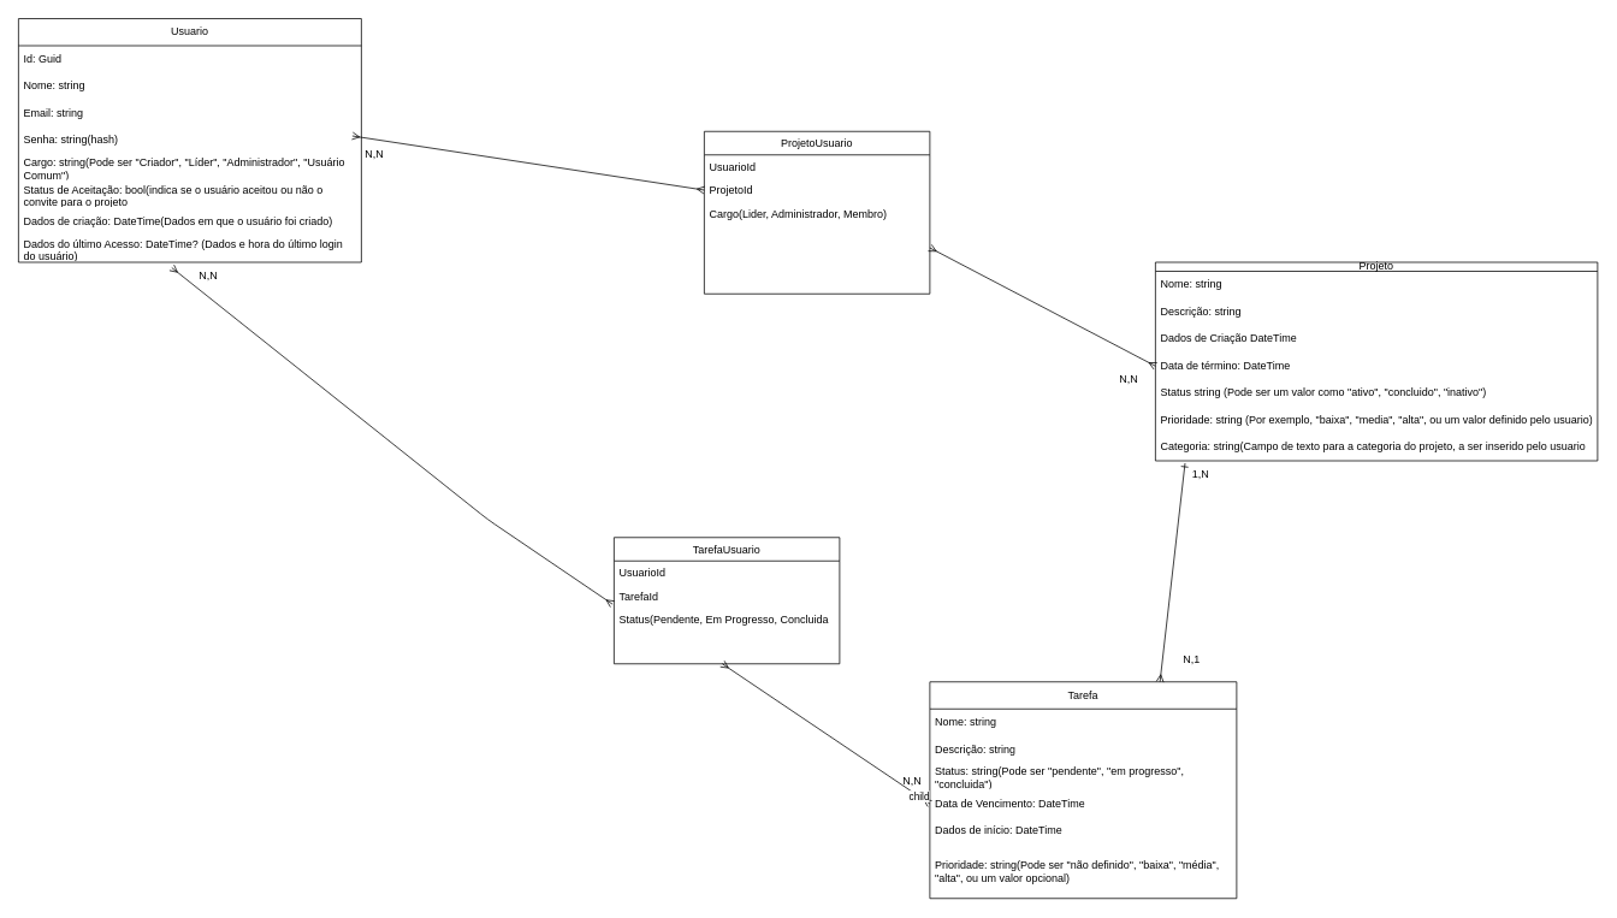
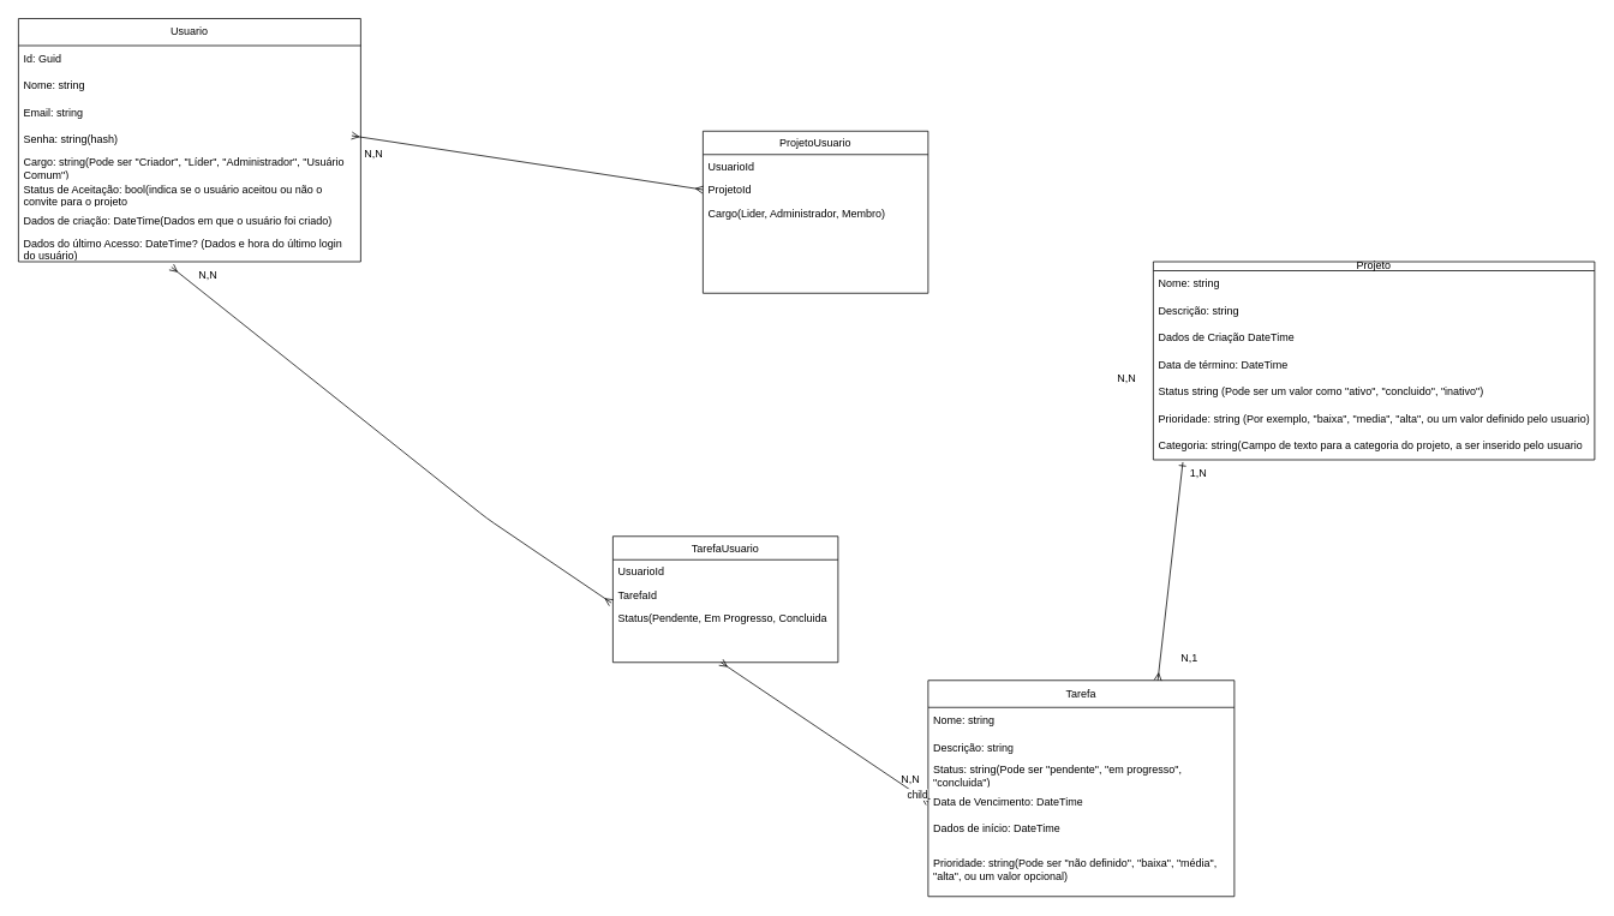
  <mxCell id="0" />
  <mxCell id="1" parent="0" />
  <mxCell id="2" value="Usuario" style="swimlane;fontStyle=0;childLayout=stackLayout;horizontal=1;startSize=30;horizontalStack=0;resizeParent=1;resizeParentMax=0;resizeLast=0;collapsible=1;marginBottom=0;whiteSpace=wrap;html=1;" parent="1" vertex="1"><mxGeometry x="20" y="20" width="380" height="270" as="geometry" /></mxCell>
  <mxCell id="3" value="Id: Guid" style="text;strokeColor=none;fillColor=none;align=left;verticalAlign=middle;spacingLeft=4;spacingRight=4;overflow=hidden;points=[[0,0.5],[1,0.5]];portConstraint=eastwest;rotatable=0;whiteSpace=wrap;html=1;" parent="2" vertex="1"><mxGeometry y="30" width="380" height="30" as="geometry" /></mxCell>
  <mxCell id="4" value="Nome: string" style="text;strokeColor=none;fillColor=none;align=left;verticalAlign=middle;spacingLeft=4;spacingRight=4;overflow=hidden;points=[[0,0.5],[1,0.5]];portConstraint=eastwest;rotatable=0;whiteSpace=wrap;html=1;" parent="2" vertex="1"><mxGeometry y="60" width="380" height="30" as="geometry" /></mxCell>
  <mxCell id="5" value="Email: string" style="text;strokeColor=none;fillColor=none;align=left;verticalAlign=middle;spacingLeft=4;spacingRight=4;overflow=hidden;points=[[0,0.5],[1,0.5]];portConstraint=eastwest;rotatable=0;whiteSpace=wrap;html=1;" parent="2" vertex="1"><mxGeometry y="90" width="380" height="30" as="geometry" /></mxCell>
  <mxCell id="6" value="Senha: string(hash)" style="text;strokeColor=none;fillColor=none;align=left;verticalAlign=middle;spacingLeft=4;spacingRight=4;overflow=hidden;points=[[0,0.5],[1,0.5]];portConstraint=eastwest;rotatable=0;whiteSpace=wrap;html=1;" parent="2" vertex="1"><mxGeometry y="120" width="380" height="30" as="geometry" /></mxCell>
  <mxCell id="7" value="Cargo: string(Pode ser &quot;Criador&quot;, &quot;Líder&quot;, &quot;Administrador&quot;, &quot;Usuário Comum&quot;)" style="text;strokeColor=none;fillColor=none;align=left;verticalAlign=middle;spacingLeft=4;spacingRight=4;overflow=hidden;points=[[0,0.5],[1,0.5]];portConstraint=eastwest;rotatable=0;whiteSpace=wrap;html=1;" parent="2" vertex="1"><mxGeometry y="150" width="380" height="30" as="geometry" /></mxCell>
  <mxCell id="8" value="Status de Aceitação: bool(indica se o usuário aceitou ou não o convite para o projeto" style="text;strokeColor=none;fillColor=none;align=left;verticalAlign=middle;spacingLeft=4;spacingRight=4;overflow=hidden;points=[[0,0.5],[1,0.5]];portConstraint=eastwest;rotatable=0;whiteSpace=wrap;html=1;" parent="2" vertex="1"><mxGeometry y="180" width="380" height="30" as="geometry" /></mxCell>
  <mxCell id="9" value="Dados de criação: DateTime(Dados em que o usuário foi criado)" style="text;strokeColor=none;fillColor=none;align=left;verticalAlign=middle;spacingLeft=4;spacingRight=4;overflow=hidden;points=[[0,0.5],[1,0.5]];portConstraint=eastwest;rotatable=0;whiteSpace=wrap;html=1;" parent="2" vertex="1"><mxGeometry y="210" width="380" height="30" as="geometry" /></mxCell>
  <mxCell id="10" value="Dados do último Acesso: DateTime? (Dados e hora do último login do usuário)" style="text;strokeColor=none;fillColor=none;align=left;verticalAlign=middle;spacingLeft=4;spacingRight=4;overflow=hidden;points=[[0,0.5],[1,0.5]];portConstraint=eastwest;rotatable=0;whiteSpace=wrap;html=1;" parent="2" vertex="1"><mxGeometry y="240" width="380" height="30" as="geometry" /></mxCell>
  <mxCell id="11" value="Projeto" style="swimlane;fontStyle=0;childLayout=stackLayout;horizontal=1;startSize=10;horizontalStack=0;resizeParent=1;resizeParentMax=0;resizeLast=0;collapsible=1;marginBottom=0;whiteSpace=wrap;html=1;" parent="1" vertex="1"><mxGeometry x="1280" y="290" width="490" height="220" as="geometry" /></mxCell>
  <mxCell id="12" value="Nome: string" style="text;strokeColor=none;fillColor=none;align=left;verticalAlign=middle;spacingLeft=4;spacingRight=4;overflow=hidden;points=[[0,0.5],[1,0.5]];portConstraint=eastwest;rotatable=0;whiteSpace=wrap;html=1;" parent="11" vertex="1"><mxGeometry y="10" width="490" height="30" as="geometry" /></mxCell>
  <mxCell id="13" value="Descrição: string" style="text;strokeColor=none;fillColor=none;align=left;verticalAlign=middle;spacingLeft=4;spacingRight=4;overflow=hidden;points=[[0,0.5],[1,0.5]];portConstraint=eastwest;rotatable=0;whiteSpace=wrap;html=1;" parent="11" vertex="1"><mxGeometry y="40" width="490" height="30" as="geometry" /></mxCell>
  <mxCell id="14" value="Dados de Criação DateTime" style="text;strokeColor=none;fillColor=none;align=left;verticalAlign=middle;spacingLeft=4;spacingRight=4;overflow=hidden;points=[[0,0.5],[1,0.5]];portConstraint=eastwest;rotatable=0;whiteSpace=wrap;html=1;" parent="11" vertex="1"><mxGeometry y="70" width="490" height="30" as="geometry" /></mxCell>
  <mxCell id="15" value="Data de término: DateTime" style="text;strokeColor=none;fillColor=none;align=left;verticalAlign=middle;spacingLeft=4;spacingRight=4;overflow=hidden;points=[[0,0.5],[1,0.5]];portConstraint=eastwest;rotatable=0;whiteSpace=wrap;html=1;" parent="11" vertex="1"><mxGeometry y="100" width="490" height="30" as="geometry" /></mxCell>
  <mxCell id="16" value="Status string (Pode ser um valor como &quot;ativo&quot;, &quot;concluido&quot;, &quot;inativo&quot;)" style="text;strokeColor=none;fillColor=none;align=left;verticalAlign=middle;spacingLeft=4;spacingRight=4;overflow=hidden;points=[[0,0.5],[1,0.5]];portConstraint=eastwest;rotatable=0;whiteSpace=wrap;html=1;" parent="11" vertex="1"><mxGeometry y="130" width="490" height="30" as="geometry" /></mxCell>
  <mxCell id="17" value="Prioridade: string (Por exemplo, &quot;baixa&quot;, &quot;media&quot;, &quot;alta&quot;, ou um valor definido pelo usuario)" style="text;strokeColor=none;fillColor=none;align=left;verticalAlign=middle;spacingLeft=4;spacingRight=4;overflow=hidden;points=[[0,0.5],[1,0.5]];portConstraint=eastwest;rotatable=0;whiteSpace=wrap;html=1;" parent="11" vertex="1"><mxGeometry y="160" width="490" height="30" as="geometry" /></mxCell>
  <mxCell id="18" value="Categoria: string(Campo de texto para a categoria do projeto, a ser inserido pelo usuario" style="text;strokeColor=none;fillColor=none;align=left;verticalAlign=middle;spacingLeft=4;spacingRight=4;overflow=hidden;points=[[0,0.5],[1,0.5]];portConstraint=eastwest;rotatable=0;whiteSpace=wrap;html=1;" parent="11" vertex="1"><mxGeometry y="190" width="490" height="30" as="geometry" /></mxCell>
  <mxCell id="19" value="Tarefa" style="swimlane;fontStyle=0;childLayout=stackLayout;horizontal=1;startSize=30;horizontalStack=0;resizeParent=1;resizeParentMax=0;resizeLast=0;collapsible=1;marginBottom=0;whiteSpace=wrap;html=1;" parent="1" vertex="1"><mxGeometry x="1030" y="755" width="340" height="240" as="geometry" /></mxCell>
  <mxCell id="20" value="Nome: string" style="text;strokeColor=none;fillColor=none;align=left;verticalAlign=middle;spacingLeft=4;spacingRight=4;overflow=hidden;points=[[0,0.5],[1,0.5]];portConstraint=eastwest;rotatable=0;whiteSpace=wrap;html=1;" parent="19" vertex="1"><mxGeometry y="30" width="340" height="30" as="geometry" /></mxCell>
  <mxCell id="21" value="Descrição: string" style="text;strokeColor=none;fillColor=none;align=left;verticalAlign=middle;spacingLeft=4;spacingRight=4;overflow=hidden;points=[[0,0.5],[1,0.5]];portConstraint=eastwest;rotatable=0;whiteSpace=wrap;html=1;" parent="19" vertex="1"><mxGeometry y="60" width="340" height="30" as="geometry" /></mxCell>
  <mxCell id="22" value="Status: string(Pode ser &quot;pendente&quot;, &quot;em progresso&quot;, &quot;concluida&quot;)" style="text;strokeColor=none;fillColor=none;align=left;verticalAlign=middle;spacingLeft=4;spacingRight=4;overflow=hidden;points=[[0,0.5],[1,0.5]];portConstraint=eastwest;rotatable=0;whiteSpace=wrap;html=1;" parent="19" vertex="1"><mxGeometry y="90" width="340" height="30" as="geometry" /></mxCell>
  <mxCell id="23" value="Data de Vencimento: DateTime" style="text;strokeColor=none;fillColor=none;align=left;verticalAlign=middle;spacingLeft=4;spacingRight=4;overflow=hidden;points=[[0,0.5],[1,0.5]];portConstraint=eastwest;rotatable=0;whiteSpace=wrap;html=1;" parent="19" vertex="1"><mxGeometry y="120" width="340" height="30" as="geometry" /></mxCell>
  <mxCell id="24" value="Dados de início: DateTime" style="text;strokeColor=none;fillColor=none;align=left;verticalAlign=middle;spacingLeft=4;spacingRight=4;overflow=hidden;points=[[0,0.5],[1,0.5]];portConstraint=eastwest;rotatable=0;whiteSpace=wrap;html=1;" parent="19" vertex="1"><mxGeometry y="150" width="340" height="30" as="geometry" /></mxCell>
  <mxCell id="25" value="Prioridade: string(Pode ser &quot;não definido&quot;, &quot;baixa&quot;, &quot;média&quot;, &quot;alta&quot;, ou um valor opcional)" style="text;strokeColor=none;fillColor=none;align=left;verticalAlign=middle;spacingLeft=4;spacingRight=4;overflow=hidden;points=[[0,0.5],[1,0.5]];portConstraint=eastwest;rotatable=0;whiteSpace=wrap;html=1;" parent="19" vertex="1"><mxGeometry y="180" width="340" height="60" as="geometry" /></mxCell>
  <mxCell id="26" value="" style="endArrow=ERmany;startArrow=ERmany;endFill=0;startFill=0;html=1;entryX=0;entryY=0.5;entryDx=0;entryDy=0;" parent="1" target="29" edge="1"><mxGeometry width="160" relative="1" as="geometry"><mxPoint x="390" y="150" as="sourcePoint" /><mxPoint x="780" y="184" as="targetPoint" /></mxGeometry></mxCell>
  <mxCell id="27" value="ProjetoUsuario" style="swimlane;fontStyle=0;childLayout=stackLayout;horizontal=1;startSize=26;fillColor=none;horizontalStack=0;resizeParent=1;resizeParentMax=0;resizeLast=0;collapsible=1;marginBottom=0;" parent="1" vertex="1"><mxGeometry x="780" y="145" width="250" height="180" as="geometry" /></mxCell>
  <mxCell id="28" value="UsuarioId" style="text;strokeColor=none;fillColor=none;align=left;verticalAlign=top;spacingLeft=4;spacingRight=4;overflow=hidden;rotatable=0;points=[[0,0.5],[1,0.5]];portConstraint=eastwest;" parent="27" vertex="1"><mxGeometry y="26" width="250" height="26" as="geometry" /></mxCell>
  <mxCell id="29" value="ProjetoId" style="text;strokeColor=none;fillColor=none;align=left;verticalAlign=top;spacingLeft=4;spacingRight=4;overflow=hidden;rotatable=0;points=[[0,0.5],[1,0.5]];portConstraint=eastwest;" parent="27" vertex="1"><mxGeometry y="52" width="250" height="26" as="geometry" /></mxCell>
  <mxCell id="30" value="Cargo(Lider, Administrador, Membro)" style="text;strokeColor=none;fillColor=none;align=left;verticalAlign=top;spacingLeft=4;spacingRight=4;overflow=hidden;rotatable=0;points=[[0,0.5],[1,0.5]];portConstraint=eastwest;" parent="27" vertex="1"><mxGeometry y="78" width="250" height="102" as="geometry" /></mxCell>
  <mxCell id="31" value="" style="endArrow=ERmany;startArrow=ERmany;endFill=0;startFill=0;html=1;exitX=0.447;exitY=1.2;exitDx=0;exitDy=0;exitPerimeter=0;entryX=-0.007;entryY=-0.067;entryDx=0;entryDy=0;entryPerimeter=0;" parent="1" source="10" target="35" edge="1"><mxGeometry width="160" relative="1" as="geometry"><mxPoint x="80" y="465" as="sourcePoint" /><mxPoint x="590" y="615" as="targetPoint" /><Array as="points"><mxPoint x="540" y="575" /></Array></mxGeometry></mxCell>
  <mxCell id="32" value="TarefaUsuario" style="swimlane;fontStyle=0;childLayout=stackLayout;horizontal=1;startSize=26;fillColor=none;horizontalStack=0;resizeParent=1;resizeParentMax=0;resizeLast=0;collapsible=1;marginBottom=0;" parent="1" vertex="1"><mxGeometry x="680" y="595" width="250" height="140" as="geometry" /></mxCell>
  <mxCell id="33" value="UsuarioId" style="text;strokeColor=none;fillColor=none;align=left;verticalAlign=top;spacingLeft=4;spacingRight=4;overflow=hidden;rotatable=0;points=[[0,0.5],[1,0.5]];portConstraint=eastwest;" parent="32" vertex="1"><mxGeometry y="26" width="250" height="26" as="geometry" /></mxCell>
  <mxCell id="34" value="TarefaId" style="text;strokeColor=none;fillColor=none;align=left;verticalAlign=top;spacingLeft=4;spacingRight=4;overflow=hidden;rotatable=0;points=[[0,0.5],[1,0.5]];portConstraint=eastwest;" parent="32" vertex="1"><mxGeometry y="52" width="250" height="26" as="geometry" /></mxCell>
  <mxCell id="35" value="Status(Pendente, Em Progresso, Concluida" style="text;strokeColor=none;fillColor=none;align=left;verticalAlign=top;spacingLeft=4;spacingRight=4;overflow=hidden;rotatable=0;points=[[0,0.5],[1,0.5]];portConstraint=eastwest;" parent="32" vertex="1"><mxGeometry y="78" width="250" height="62" as="geometry" /></mxCell>
- <mxCell id="36" value="" style="endArrow=ERmany;startArrow=ERmany;endFill=0;startFill=0;html=1;entryX=0;entryY=0.5;entryDx=0;entryDy=0;exitX=1;exitY=0.5;exitDx=0;exitDy=0;" parent="1" source="30" target="15" edge="1"><mxGeometry width="160" relative="1" as="geometry"><mxPoint x="1010" y="325" as="sourcePoint" /><mxPoint x="1170" y="325" as="targetPoint" /></mxGeometry></mxCell>
  <mxCell id="37" value="" style="endArrow=ERmany;html=1;entryX=0;entryY=0.5;entryDx=0;entryDy=0;startArrow=ERmany;startFill=0;endFill=0;" parent="1" target="23" edge="1"><mxGeometry relative="1" as="geometry"><mxPoint x="800" y="735" as="sourcePoint" /><mxPoint x="1020" y="955" as="targetPoint" /></mxGeometry></mxCell>
  <mxCell id="38" value="child" style="edgeLabel;resizable=0;html=1;align=right;verticalAlign=bottom;" parent="37" connectable="0" vertex="1"><mxGeometry x="1" relative="1" as="geometry" /></mxCell>
  <mxCell id="39" value="" style="endArrow=ERmany;startArrow=ERone;endFill=0;startFill=0;html=1;entryX=0.75;entryY=0;entryDx=0;entryDy=0;exitX=0.067;exitY=1.088;exitDx=0;exitDy=0;exitPerimeter=0;" parent="1" source="18" target="19" edge="1"><mxGeometry width="160" relative="1" as="geometry"><mxPoint x="880" y="375" as="sourcePoint" /><mxPoint x="1040" y="375" as="targetPoint" /></mxGeometry></mxCell>
  <mxCell id="40" value="1,N" style="text;html=1;align=center;verticalAlign=middle;resizable=0;points=[];autosize=1;strokeColor=none;fillColor=none;" parent="1" vertex="1"><mxGeometry x="1310" y="510" width="40" height="30" as="geometry" /></mxCell>
  <mxCell id="41" value="N,1" style="text;html=1;align=center;verticalAlign=middle;resizable=0;points=[];autosize=1;strokeColor=none;fillColor=none;" parent="1" vertex="1"><mxGeometry x="1300" y="715" width="40" height="30" as="geometry" /></mxCell>
  <mxCell id="42" value="N,N" style="text;html=1;align=center;verticalAlign=middle;resizable=0;points=[];autosize=1;strokeColor=none;fillColor=none;" parent="1" vertex="1"><mxGeometry x="990" y="850" width="40" height="30" as="geometry" /></mxCell>
  <mxCell id="43" value="N,N" style="text;html=1;align=center;verticalAlign=middle;resizable=0;points=[];autosize=1;strokeColor=none;fillColor=none;" parent="1" vertex="1"><mxGeometry x="210" y="290" width="40" height="30" as="geometry" /></mxCell>
  <mxCell id="44" value="N,N" style="text;html=1;align=center;verticalAlign=middle;resizable=0;points=[];autosize=1;strokeColor=none;fillColor=none;" parent="1" vertex="1"><mxGeometry x="394" y="155" width="40" height="30" as="geometry" /></mxCell>
  <mxCell id="45" value="N,N" style="text;html=1;align=center;verticalAlign=middle;resizable=0;points=[];autosize=1;strokeColor=none;fillColor=none;" parent="1" vertex="1"><mxGeometry x="1230" y="405" width="40" height="30" as="geometry" /></mxCell>
